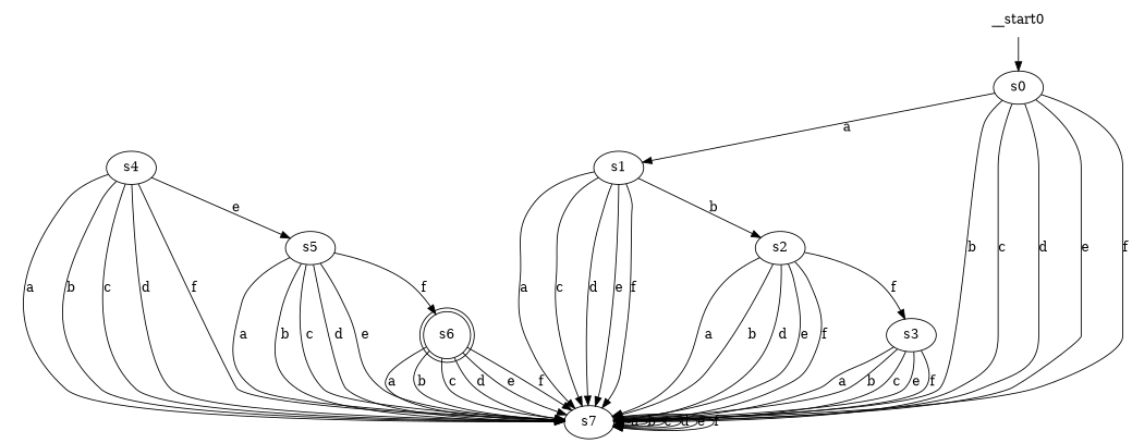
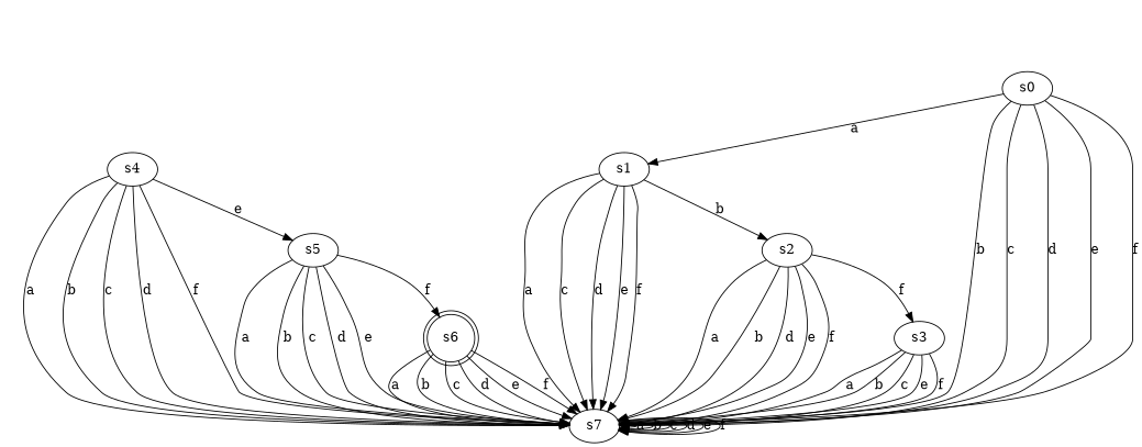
  digraph {
    n1 [label=s0]
    n2 [label=s1]
    n3 [label=s7]
    n4 [label=s2]
    n5 [label=s3]
    n6 [label=s4]
    n7 [label=s5]
    n8 [label=s6 shape=doublecircle]
-   __start0 [shape=none]
    n1 -> n2 [label=a]
    n1 -> n3 [label=b]
    n1 -> n3 [label=c]
    n1 -> n3 [label=d]
    n1 -> n3 [label=e]
    n1 -> n3 [label=f]
    n2 -> n3 [label=a]
    n2 -> n3 [label=c]
    n2 -> n3 [label=d]
    n2 -> n3 [label=e]
    n2 -> n3 [label=f]
    n2 -> n4 [label=b]
    n3 -> n3 [label=a]
    n3 -> n3 [label=b]
    n3 -> n3 [label=c]
    n3 -> n3 [label=d]
    n3 -> n3 [label=e]
    n3 -> n3 [label=f]
    n4 -> n3 [label=a]
    n4 -> n3 [label=b]
    n4 -> n3 [label=d]
    n4 -> n3 [label=e]
    n4 -> n3 [label=f]
    n4 -> n5 [label=f]
    n5 -> n3 [label=a]
    n5 -> n3 [label=b]
    n5 -> n3 [label=c]
    n5 -> n3 [label=e]
    n5 -> n3 [label=f]
    n6 -> n3 [label=a]
    n6 -> n3 [label=b]
    n6 -> n3 [label=c]
    n6 -> n3 [label=d]
    n6 -> n3 [label=f]
    n6 -> n7 [label=e]
    n7 -> n3 [label=a]
    n7 -> n3 [label=b]
    n7 -> n3 [label=c]
    n7 -> n3 [label=d]
    n7 -> n3 [label=e]
    n7 -> n8 [label=f]
    n8 -> n3 [label=a]
    n8 -> n3 [label=b]
    n8 -> n3 [label=c]
    n8 -> n3 [label=d]
    n8 -> n3 [label=e]
    n8 -> n3 [label=f]
-   __start0 -> n1
  }
